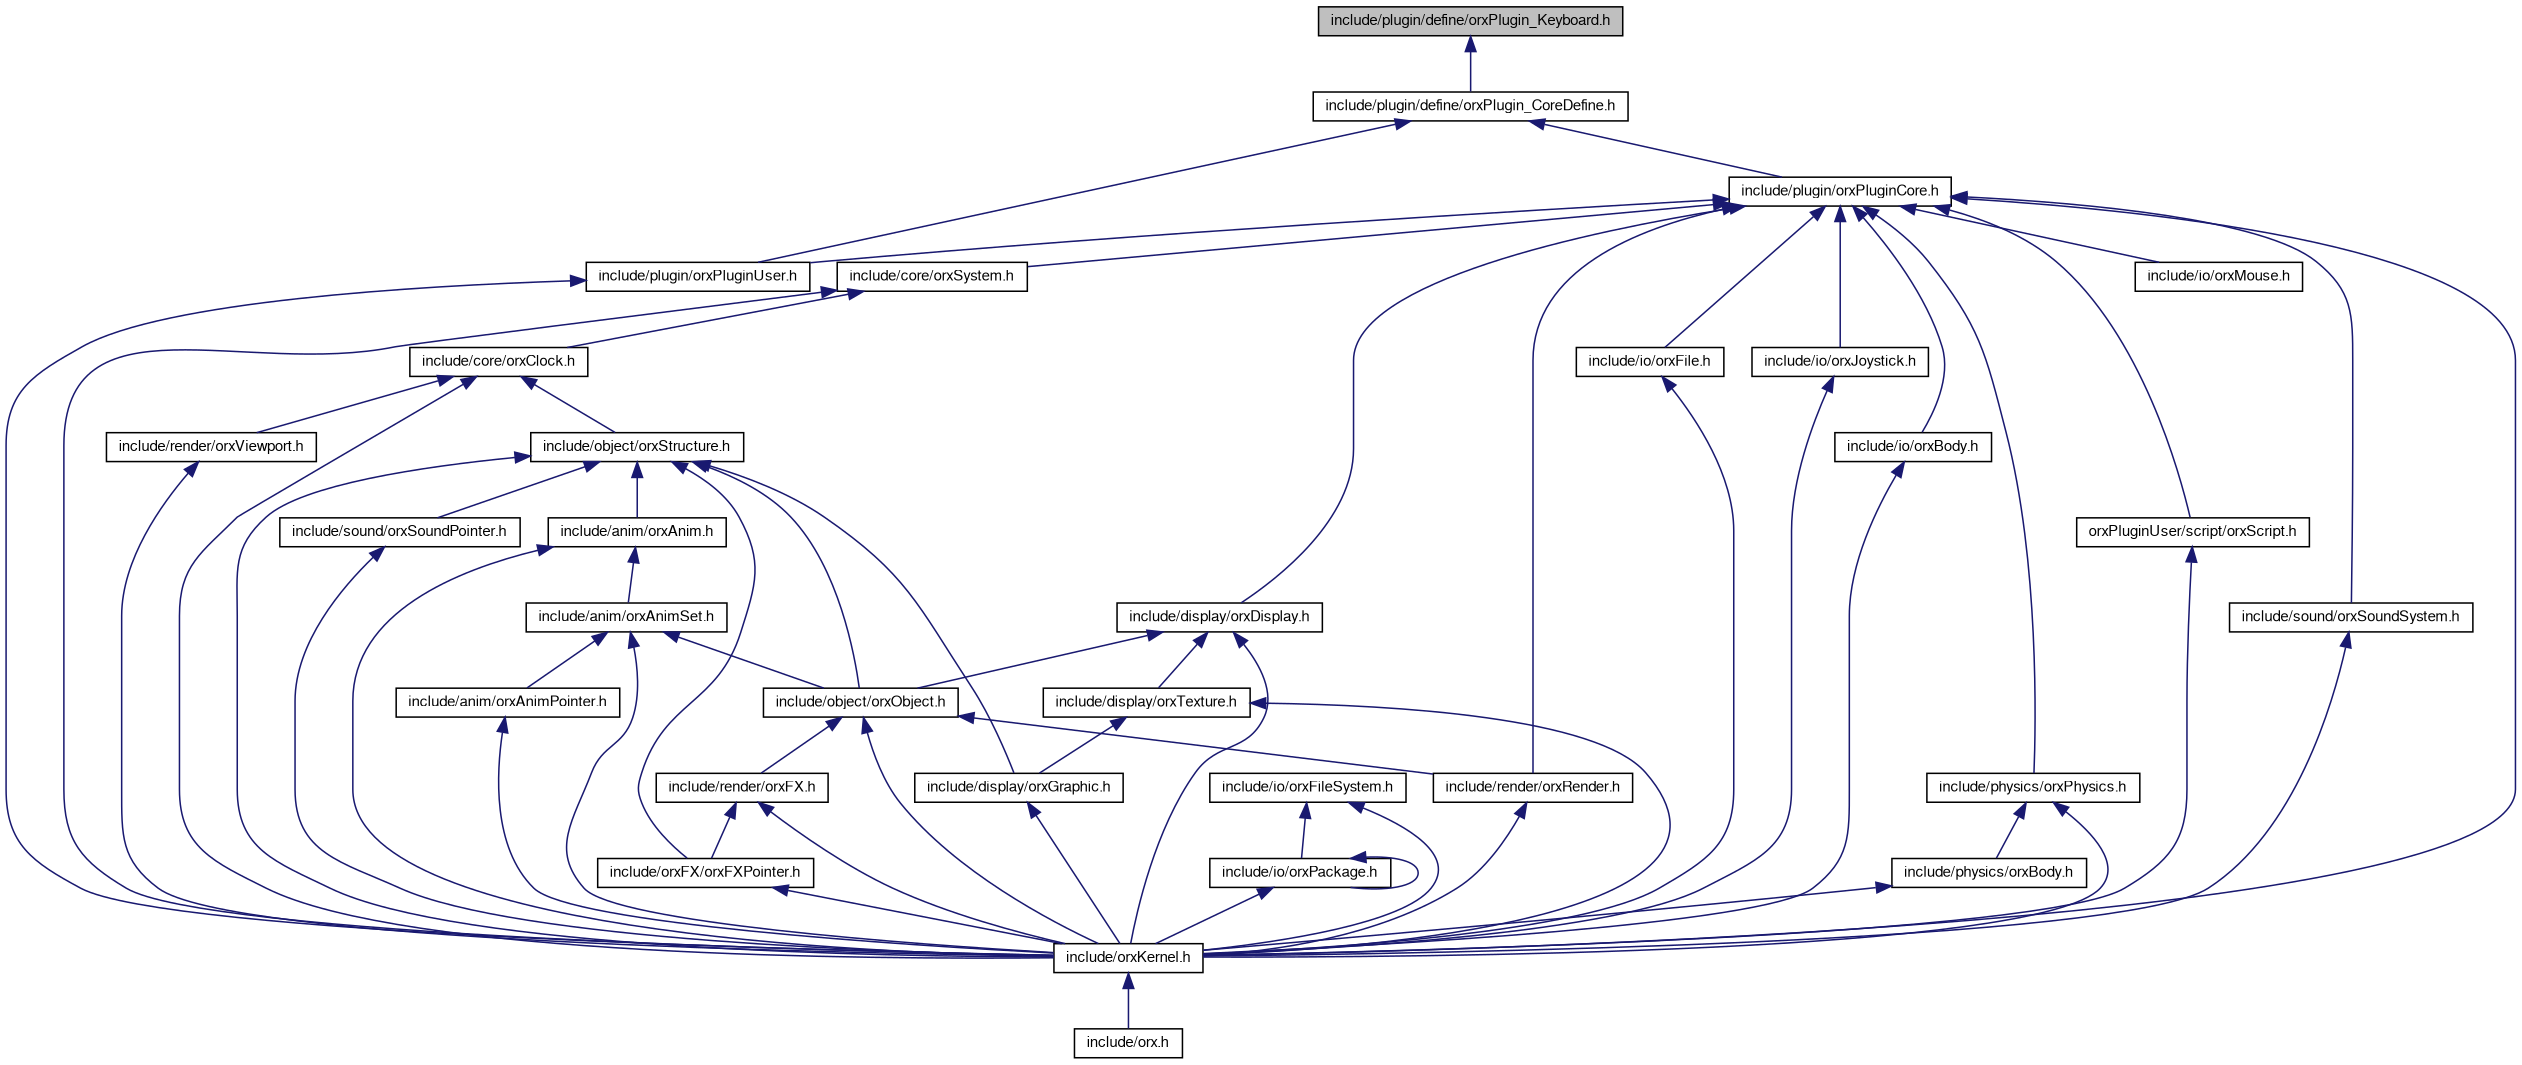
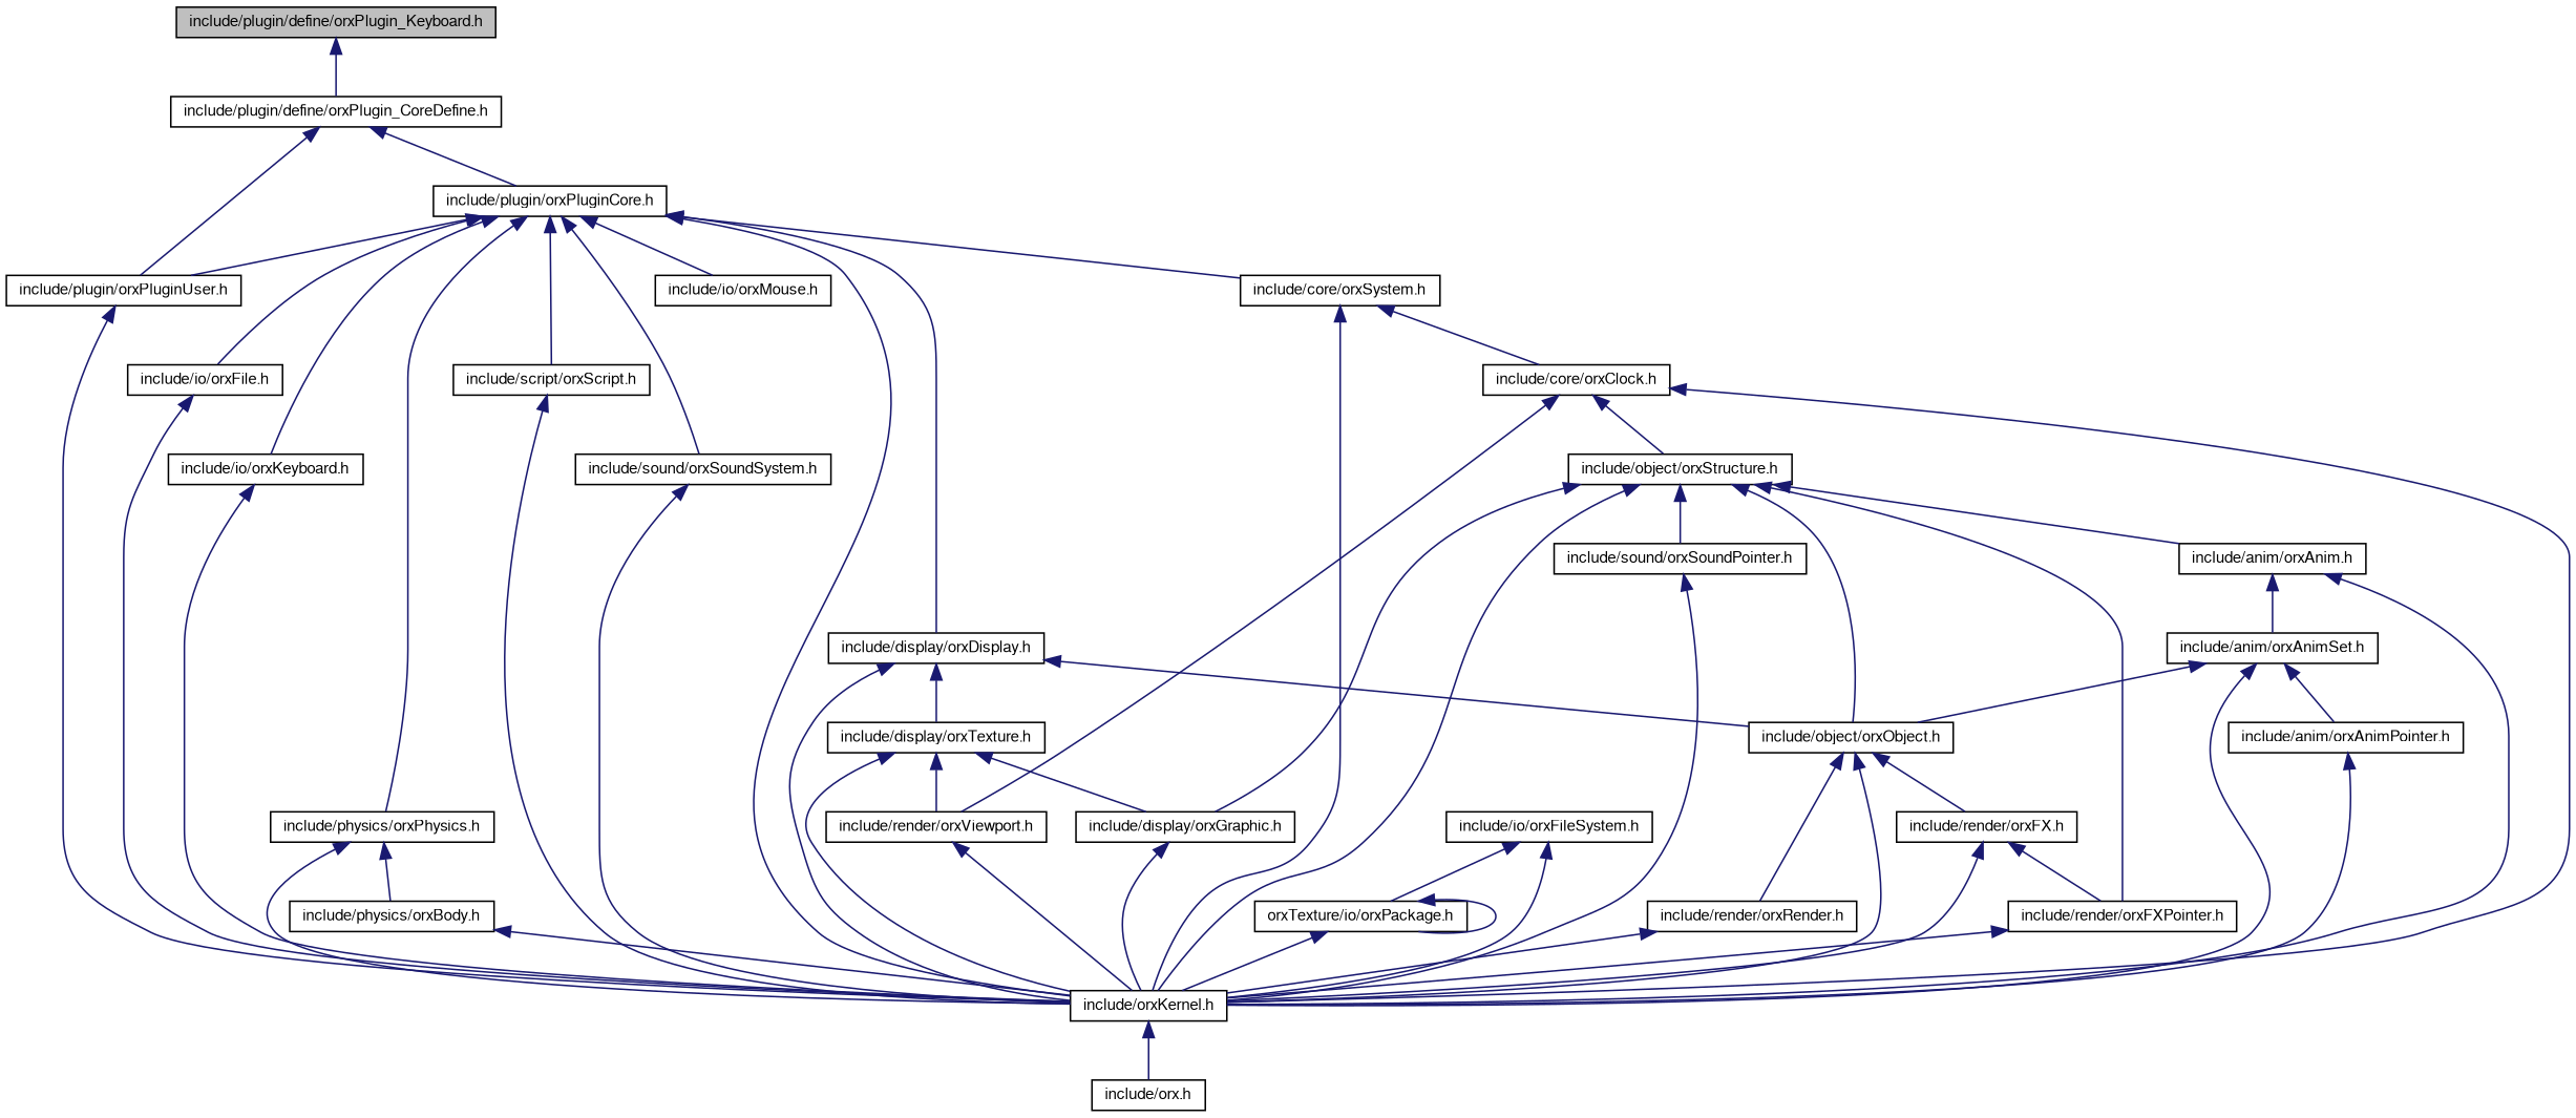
  digraph {
    node [color=black fontname=FreeSans fontsize=10 shape=record]
    edge [color=midnightblue dir=back fontname=FreeSans fontsize=10 labelfontname=FreeSans labelfontsize=10 style=solid]
    n1 [fillcolor=grey75 fontcolor=black height=0.2 label="include/plugin/define/orxPlugin_Keyboard.h" style=filled width=0.4]
    n2 [height=0.2 label="include/plugin/define/orxPlugin_CoreDefine.h" width=0.4]
    n3 [height=0.2 label="include/plugin/orxPluginCore.h" width=0.4]
    n4 [height=0.2 label="include/plugin/orxPluginUser.h" width=0.4]
    n5 [height=0.2 label="include/core/orxSystem.h" width=0.4]
    n6 [height=0.2 label="include/orxKernel.h" width=0.4]
    n7 [height=0.2 label="include/render/orxRender.h" width=0.4]
    n8 [height=0.2 label="include/display/orxDisplay.h" width=0.4]
    n9 [height=0.2 label="include/io/orxFile.h" width=0.4]
-   n10 [height=0.2 label="include/io/orxJoystick.h" width=0.4]
-   n11 [height=0.2 label="include/io/orxBody.h" width=0.4]
+   n11 [height=0.2 label="include/io/orxKeyboard.h" width=0.4]
    n12 [height=0.2 label="include/io/orxMouse.h" width=0.4]
    n13 [height=0.2 label="include/physics/orxPhysics.h" width=0.4]
-   n14 [height=0.2 label="orxPluginUser/script/orxScript.h" width=0.4]
+   n14 [height=0.2 label="include/script/orxScript.h" width=0.4]
    n15 [height=0.2 label="include/sound/orxSoundSystem.h" width=0.4]
    n16 [height=0.2 label="include/core/orxClock.h" width=0.4]
    n17 [height=0.2 label="include/orx.h" width=0.4]
    n18 [height=0.2 label="include/object/orxObject.h" width=0.4]
    n19 [height=0.2 label="include/display/orxTexture.h" width=0.4]
    n20 [height=0.2 label="include/io/orxFileSystem.h" width=0.4]
-   n21 [height=0.2 label="include/io/orxPackage.h" width=0.4]
+   n21 [height=0.2 label="orxTexture/io/orxPackage.h" width=0.4]
    n22 [height=0.2 label="include/physics/orxBody.h" width=0.4]
    n23 [height=0.2 label="include/object/orxStructure.h" width=0.4]
    n24 [height=0.2 label="include/render/orxViewport.h" width=0.4]
    n25 [height=0.2 label="include/anim/orxAnim.h" width=0.4]
-   n26 [height=0.2 label="include/orxFX/orxFXPointer.h" width=0.4]
+   n26 [height=0.2 label="include/render/orxFXPointer.h" width=0.4]
    n27 [height=0.2 label="include/display/orxGraphic.h" width=0.4]
    n28 [height=0.2 label="include/sound/orxSoundPointer.h" width=0.4]
    n29 [height=0.2 label="include/anim/orxAnimSet.h" width=0.4]
    n30 [height=0.2 label="include/render/orxFX.h" width=0.4]
    n31 [height=0.2 label="include/anim/orxAnimPointer.h" width=0.4]
    n1 -> n2
    n2 -> n3
    n2 -> n4
    n3 -> n4
    n3 -> n5
    n3 -> n6
-   n3 -> n7
    n3 -> n8
    n3 -> n9
-   n3 -> n10
    n3 -> n11
    n3 -> n12
    n3 -> n13
    n3 -> n14
    n3 -> n15
    n4 -> n6
    n5 -> n6
    n5 -> n16
    n6 -> n17
    n7 -> n6
    n8 -> n6
    n8 -> n18
    n8 -> n19
    n9 -> n6
-   n10 -> n6
    n11 -> n6
    n13 -> n6
    n13 -> n22
    n14 -> n6
    n15 -> n6
    n16 -> n6
    n16 -> n23
    n16 -> n24
    n18 -> n6
    n18 -> n7
    n18 -> n30
    n19 -> n6
+   n19 -> n24
    n19 -> n27
    n20 -> n6
    n20 -> n21
    n21 -> n6
    n21 -> n21
    n22 -> n6
    n23 -> n6
    n23 -> n18
    n23 -> n25
    n23 -> n26
    n23 -> n27
    n23 -> n28
    n24 -> n6
    n25 -> n6
    n25 -> n29
    n26 -> n6
    n27 -> n6
    n28 -> n6
    n29 -> n6
    n29 -> n18
    n29 -> n31
    n30 -> n6
    n30 -> n26
    n31 -> n6
  }
